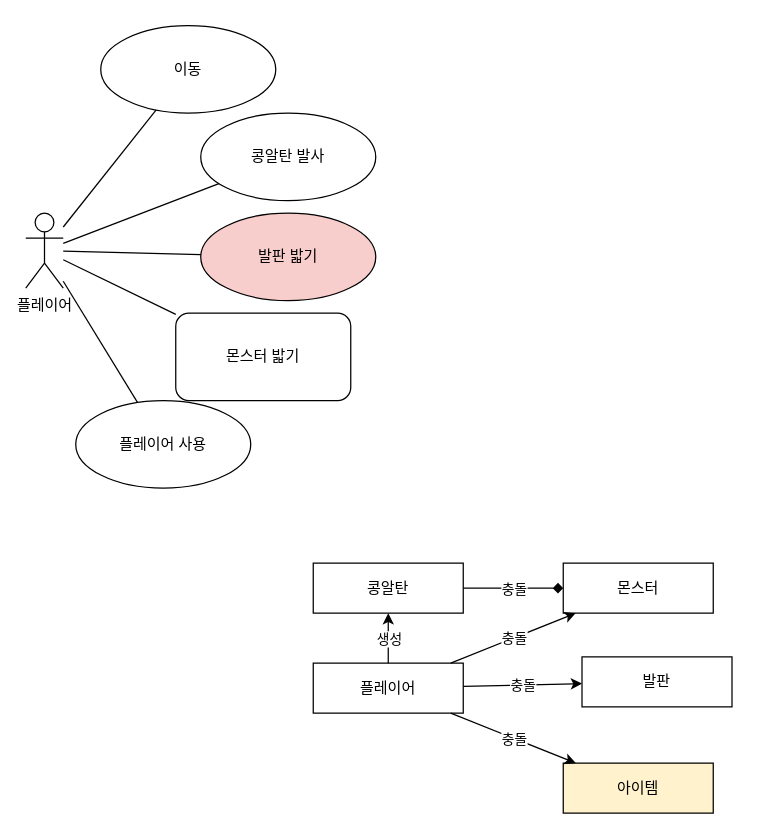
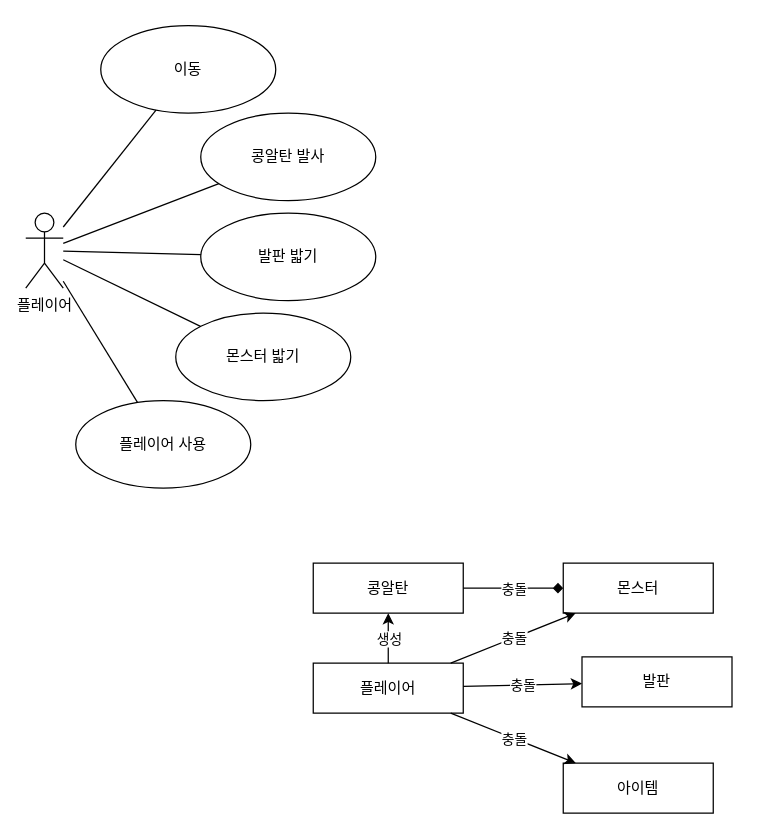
  <mxCell id="0" />
  <mxCell id="1" parent="0" />
  <mxCell id="2" value="플레이어" style="fontStyle=0;html=1;whiteSpace=wrap;" vertex="1" parent="1"><mxGeometry x="250" y="530" width="120" height="40" as="geometry" /></mxCell>
  <mxCell id="3" value="발판" style="fontStyle=0;html=1;whiteSpace=wrap;" vertex="1" parent="1"><mxGeometry x="465" y="525" width="120" height="40" as="geometry" /></mxCell>
  <mxCell id="4" value="" style="endArrow=classic;html=1;" edge="1" parent="1" source="2" target="3"><mxGeometry relative="1" as="geometry"><mxPoint x="380" y="590" as="sourcePoint" /><mxPoint x="480" y="590" as="targetPoint" /></mxGeometry></mxCell>
  <mxCell id="5" value="충돌" style="edgeLabel;resizable=0;html=1;;align=center;verticalAlign=middle;" connectable="0" vertex="1" parent="4"><mxGeometry relative="1" as="geometry" /></mxCell>
  <mxCell id="6" value="몬스터" style="fontStyle=0;html=1;whiteSpace=wrap;" vertex="1" parent="1"><mxGeometry x="450" y="450" width="120" height="40" as="geometry" /></mxCell>
  <mxCell id="7" value="" style="endArrow=classic;html=1;" edge="1" parent="1" source="2" target="6"><mxGeometry relative="1" as="geometry"><mxPoint x="340" y="510" as="sourcePoint" /><mxPoint x="440" y="510" as="targetPoint" /></mxGeometry></mxCell>
  <mxCell id="8" value="충돌" style="edgeLabel;resizable=0;html=1;;align=center;verticalAlign=middle;" connectable="0" vertex="1" parent="7"><mxGeometry relative="1" as="geometry" /></mxCell>
  <mxCell id="9" value="콩알탄" style="fontStyle=0;html=1;whiteSpace=wrap;" vertex="1" parent="1"><mxGeometry x="250" y="450" width="120" height="40" as="geometry" /></mxCell>
  <mxCell id="10" value="" style="endArrow=classic;html=1;" edge="1" parent="1" source="2" target="9"><mxGeometry relative="1" as="geometry"><mxPoint x="200" y="510" as="sourcePoint" /><mxPoint x="300" y="510" as="targetPoint" /></mxGeometry></mxCell>
  <mxCell id="11" value="생성" style="edgeLabel;resizable=0;html=1;;align=center;verticalAlign=middle;" connectable="0" vertex="1" parent="10"><mxGeometry relative="1" as="geometry" /></mxCell>
  <mxCell id="12" value="" style="endArrow=diamond;html=1;" edge="1" parent="1" source="9" target="6"><mxGeometry relative="1" as="geometry"><mxPoint x="310" y="420" as="sourcePoint" /><mxPoint x="410" y="420" as="targetPoint" /></mxGeometry></mxCell>
  <mxCell id="13" value="충돌" style="edgeLabel;resizable=0;html=1;;align=center;verticalAlign=middle;" connectable="0" vertex="1" parent="12"><mxGeometry relative="1" as="geometry" /></mxCell>
  <mxCell id="14" value="플레이어" style="shape=umlActor;verticalLabelPosition=bottom;verticalAlign=top;html=1;" vertex="1" parent="1"><mxGeometry x="20" y="170" width="30" height="60" as="geometry" /></mxCell>
  <mxCell id="15" value="콩알탄 발사" style="ellipse;whiteSpace=wrap;html=1;" vertex="1" parent="1"><mxGeometry x="160" y="90" width="140" height="70" as="geometry" /></mxCell>
- <mxCell id="16" value="몬스터 밟기" style="whiteSpace=wrap;html=1;rounded=1;" vertex="1" parent="1"><mxGeometry x="140" y="250" width="140" height="70" as="geometry" /></mxCell>
- <mxCell id="17" value="발판 밟기" style="ellipse;whiteSpace=wrap;html=1;fillColor=#f8cecc;" vertex="1" parent="1"><mxGeometry x="160" y="170" width="140" height="70" as="geometry" /></mxCell>
+ <mxCell id="16" value="몬스터 밟기" style="ellipse;whiteSpace=wrap;html=1;" vertex="1" parent="1"><mxGeometry x="140" y="250" width="140" height="70" as="geometry" /></mxCell>
+ <mxCell id="17" value="발판 밟기" style="ellipse;whiteSpace=wrap;html=1;" vertex="1" parent="1"><mxGeometry x="160" y="170" width="140" height="70" as="geometry" /></mxCell>
  <mxCell id="18" value="이동" style="ellipse;whiteSpace=wrap;html=1;" vertex="1" parent="1"><mxGeometry x="80" y="20" width="140" height="70" as="geometry" /></mxCell>
  <mxCell id="19" value="" style="endArrow=none;html=1;" edge="1" parent="1" source="14" target="15"><mxGeometry width="50" height="50" relative="1" as="geometry"><mxPoint x="-20" y="150" as="sourcePoint" /><mxPoint x="30" y="100" as="targetPoint" /></mxGeometry></mxCell>
  <mxCell id="20" value="" style="endArrow=none;html=1;" edge="1" parent="1" source="14" target="16"><mxGeometry width="50" height="50" relative="1" as="geometry"><mxPoint x="70" y="195" as="sourcePoint" /><mxPoint x="139" y="126" as="targetPoint" /></mxGeometry></mxCell>
  <mxCell id="21" value="" style="endArrow=none;html=1;" edge="1" parent="1" source="14" target="17"><mxGeometry width="50" height="50" relative="1" as="geometry"><mxPoint x="70" y="207" as="sourcePoint" /><mxPoint x="156" y="189" as="targetPoint" /></mxGeometry></mxCell>
  <mxCell id="22" value="" style="endArrow=none;html=1;" edge="1" parent="1" source="14" target="18"><mxGeometry width="50" height="50" relative="1" as="geometry"><mxPoint x="70" y="214" as="sourcePoint" /><mxPoint x="177" y="240" as="targetPoint" /></mxGeometry></mxCell>
- <mxCell id="23" value="아이템" style="fontStyle=0;html=1;whiteSpace=wrap;fillColor=#fff2cc;" vertex="1" parent="1"><mxGeometry x="450" y="610" width="120" height="40" as="geometry" /></mxCell>
+ <mxCell id="23" value="아이템" style="fontStyle=0;html=1;whiteSpace=wrap;" vertex="1" parent="1"><mxGeometry x="450" y="610" width="120" height="40" as="geometry" /></mxCell>
  <mxCell id="24" value="" style="endArrow=classic;html=1;" edge="1" parent="1" source="2" target="23"><mxGeometry relative="1" as="geometry"><mxPoint x="370" y="580" as="sourcePoint" /><mxPoint x="470" y="620" as="targetPoint" /></mxGeometry></mxCell>
  <mxCell id="25" value="충돌" style="edgeLabel;resizable=0;html=1;;align=center;verticalAlign=middle;" connectable="0" vertex="1" parent="24"><mxGeometry relative="1" as="geometry" /></mxCell>
  <mxCell id="26" value="플레이어 사용" style="ellipse;whiteSpace=wrap;html=1;" vertex="1" parent="1"><mxGeometry x="60" y="320" width="140" height="70" as="geometry" /></mxCell>
  <mxCell id="27" value="" style="endArrow=none;html=1;" edge="1" parent="1" source="14" target="26"><mxGeometry width="50" height="50" relative="1" as="geometry"><mxPoint x="80" y="209" as="sourcePoint" /><mxPoint x="176" y="268" as="targetPoint" /></mxGeometry></mxCell>
